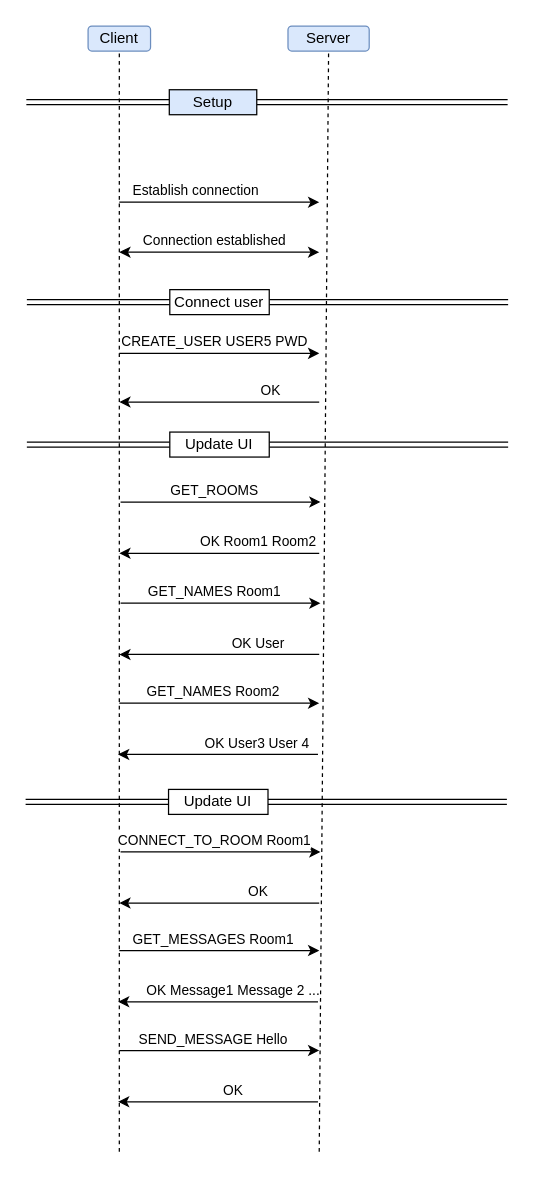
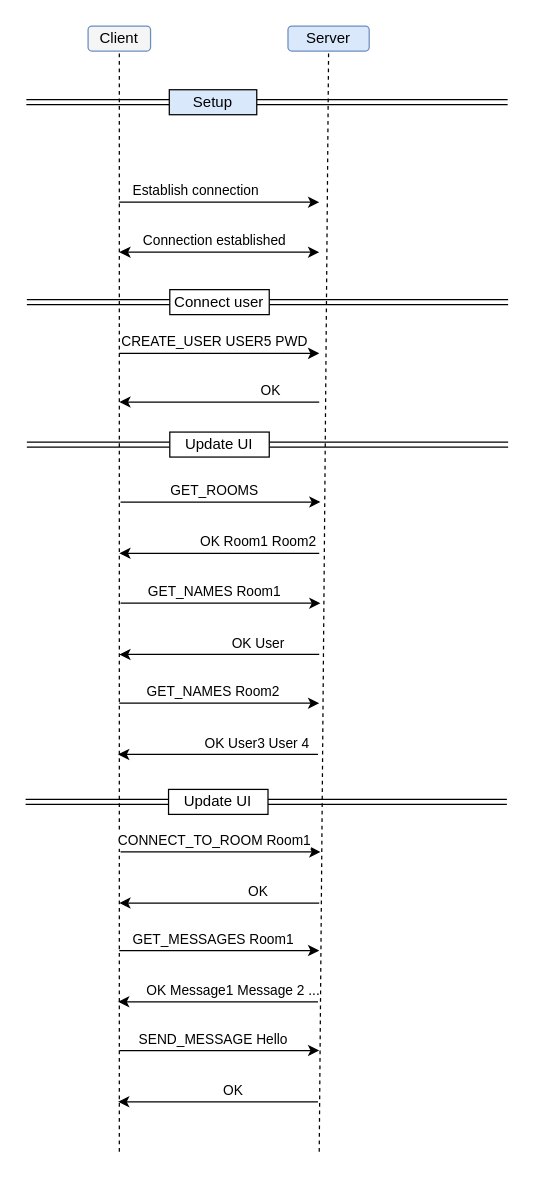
  <mxCell id="0" />
  <mxCell id="1" parent="0" />
  <mxCell id="2" value="" style="endArrow=none;dashed=1;html=1;rounded=0;entryX=0.5;entryY=1;entryDx=0;entryDy=0;" edge="1" parent="1" target="3"><mxGeometry width="50" height="50" relative="1" as="geometry"><mxPoint x="95" y="921" as="sourcePoint" /><mxPoint x="95" y="41" as="targetPoint" /></mxGeometry></mxCell>
- <mxCell id="3" value="Client" style="rounded=1;whiteSpace=wrap;html=1;fillColor=#dae8fc;strokeColor=#6c8ebf;" vertex="1" parent="1"><mxGeometry x="70" y="20" width="50" height="20" as="geometry" /></mxCell>
+ <mxCell id="3" value="Client" style="rounded=1;whiteSpace=wrap;html=1;fillColor=#f5f5f5;strokeColor=#6c8ebf;" vertex="1" parent="1"><mxGeometry x="70" y="20" width="50" height="20" as="geometry" /></mxCell>
  <mxCell id="4" value="" style="endArrow=none;dashed=1;html=1;rounded=0;entryX=0.5;entryY=1;entryDx=0;entryDy=0;" edge="1" parent="1" target="5"><mxGeometry width="50" height="50" relative="1" as="geometry"><mxPoint x="255" y="921" as="sourcePoint" /><mxPoint x="255" y="41" as="targetPoint" /></mxGeometry></mxCell>
  <mxCell id="5" value="Server" style="rounded=1;whiteSpace=wrap;html=1;fillColor=#dae8fc;strokeColor=#6c8ebf;" vertex="1" parent="1"><mxGeometry x="230" y="20" width="65" height="20" as="geometry" /></mxCell>
  <mxCell id="6" style="edgeStyle=orthogonalEdgeStyle;rounded=0;orthogonalLoop=1;jettySize=auto;html=1;exitX=1;exitY=0.5;exitDx=0;exitDy=0;endArrow=none;endFill=0;shape=link;" edge="1" parent="1" source="8"><mxGeometry relative="1" as="geometry"><mxPoint x="405.8" y="81" as="targetPoint" /></mxGeometry></mxCell>
  <mxCell id="7" style="edgeStyle=orthogonalEdgeStyle;rounded=0;orthogonalLoop=1;jettySize=auto;html=1;exitX=0;exitY=0.5;exitDx=0;exitDy=0;endArrow=none;endFill=0;shape=link;" edge="1" parent="1" source="8"><mxGeometry relative="1" as="geometry"><mxPoint x="20.6" y="81" as="targetPoint" /></mxGeometry></mxCell>
  <mxCell id="8" value="Setup" style="rounded=0;whiteSpace=wrap;html=1;fillColor=#dae8fc;" vertex="1" parent="1"><mxGeometry x="135" y="71" width="70" height="20" as="geometry" /></mxCell>
  <mxCell id="9" value="" style="endArrow=classic;html=1;rounded=0;" edge="1" parent="1"><mxGeometry width="50" height="50" relative="1" as="geometry"><mxPoint x="95" y="161" as="sourcePoint" /><mxPoint x="255" y="161" as="targetPoint" /></mxGeometry></mxCell>
  <mxCell id="10" value="Establish connection" style="edgeLabel;html=1;align=center;verticalAlign=middle;resizable=0;points=[];" vertex="1" connectable="0" parent="9"><mxGeometry x="0.463" y="1" relative="1" as="geometry"><mxPoint x="-57" y="-9" as="offset" /></mxGeometry></mxCell>
  <mxCell id="11" value="" style="endArrow=classic;startArrow=classic;html=1;rounded=0;" edge="1" parent="1"><mxGeometry width="50" height="50" relative="1" as="geometry"><mxPoint x="95" y="201" as="sourcePoint" /><mxPoint x="255" y="201" as="targetPoint" /></mxGeometry></mxCell>
  <mxCell id="12" value="Connection established" style="edgeLabel;html=1;align=center;verticalAlign=middle;resizable=0;points=[];" vertex="1" connectable="0" parent="11"><mxGeometry x="0.325" y="-2" relative="1" as="geometry"><mxPoint x="-31" y="-12" as="offset" /></mxGeometry></mxCell>
  <mxCell id="13" style="edgeStyle=orthogonalEdgeStyle;rounded=0;orthogonalLoop=1;jettySize=auto;html=1;exitX=1;exitY=0.5;exitDx=0;exitDy=0;endArrow=none;endFill=0;shape=link;" edge="1" parent="1" source="15"><mxGeometry relative="1" as="geometry"><mxPoint x="406.2" y="241" as="targetPoint" /></mxGeometry></mxCell>
  <mxCell id="14" style="edgeStyle=orthogonalEdgeStyle;rounded=0;orthogonalLoop=1;jettySize=auto;html=1;exitX=0;exitY=0.5;exitDx=0;exitDy=0;endArrow=none;endFill=0;shape=link;" edge="1" parent="1" source="15"><mxGeometry relative="1" as="geometry"><mxPoint x="21" y="241" as="targetPoint" /></mxGeometry></mxCell>
  <mxCell id="15" value="Connect user" style="rounded=0;whiteSpace=wrap;html=1;" vertex="1" parent="1"><mxGeometry x="135.4" y="231" width="79.6" height="20" as="geometry" /></mxCell>
  <mxCell id="16" value="" style="endArrow=classic;html=1;rounded=0;" edge="1" parent="1"><mxGeometry width="50" height="50" relative="1" as="geometry"><mxPoint x="95" y="282" as="sourcePoint" /><mxPoint x="255" y="282" as="targetPoint" /></mxGeometry></mxCell>
  <mxCell id="17" value="CREATE_USER USER5 PWD" style="edgeLabel;html=1;align=center;verticalAlign=middle;resizable=0;points=[];" vertex="1" connectable="0" parent="16"><mxGeometry x="0.463" y="1" relative="1" as="geometry"><mxPoint x="-42" y="-9" as="offset" /></mxGeometry></mxCell>
  <mxCell id="18" value="" style="endArrow=classic;html=1;rounded=0;" edge="1" parent="1"><mxGeometry width="50" height="50" relative="1" as="geometry"><mxPoint x="255" y="321" as="sourcePoint" /><mxPoint x="95" y="321" as="targetPoint" /></mxGeometry></mxCell>
  <mxCell id="19" value="OK" style="edgeLabel;html=1;align=center;verticalAlign=middle;resizable=0;points=[];" vertex="1" connectable="0" parent="18"><mxGeometry x="0.522" y="-3" relative="1" as="geometry"><mxPoint x="82" y="-7" as="offset" /></mxGeometry></mxCell>
  <mxCell id="20" value="" style="endArrow=classic;html=1;rounded=0;" edge="1" parent="1"><mxGeometry width="50" height="50" relative="1" as="geometry"><mxPoint x="96" y="401" as="sourcePoint" /><mxPoint x="256" y="401" as="targetPoint" /></mxGeometry></mxCell>
  <mxCell id="21" value="GET_ROOMS" style="edgeLabel;html=1;align=center;verticalAlign=middle;resizable=0;points=[];" vertex="1" connectable="0" parent="20"><mxGeometry x="0.463" y="1" relative="1" as="geometry"><mxPoint x="-43" y="-9" as="offset" /></mxGeometry></mxCell>
  <mxCell id="22" value="" style="endArrow=classic;html=1;rounded=0;" edge="1" parent="1"><mxGeometry width="50" height="50" relative="1" as="geometry"><mxPoint x="255" y="442" as="sourcePoint" /><mxPoint x="95" y="442" as="targetPoint" /></mxGeometry></mxCell>
  <mxCell id="23" value="OK Room1 Room2" style="edgeLabel;html=1;align=center;verticalAlign=middle;resizable=0;points=[];" vertex="1" connectable="0" parent="22"><mxGeometry x="0.522" y="-3" relative="1" as="geometry"><mxPoint x="72" y="-7" as="offset" /></mxGeometry></mxCell>
  <mxCell id="24" value="" style="endArrow=classic;html=1;rounded=0;" edge="1" parent="1"><mxGeometry width="50" height="50" relative="1" as="geometry"><mxPoint x="96" y="482" as="sourcePoint" /><mxPoint x="256" y="482" as="targetPoint" /></mxGeometry></mxCell>
  <mxCell id="25" value="GET_NAMES Room1" style="edgeLabel;html=1;align=center;verticalAlign=middle;resizable=0;points=[];" vertex="1" connectable="0" parent="24"><mxGeometry x="0.463" y="1" relative="1" as="geometry"><mxPoint x="-43" y="-9" as="offset" /></mxGeometry></mxCell>
  <mxCell id="26" value="" style="endArrow=classic;html=1;rounded=0;" edge="1" parent="1"><mxGeometry width="50" height="50" relative="1" as="geometry"><mxPoint x="255" y="523" as="sourcePoint" /><mxPoint x="95" y="523" as="targetPoint" /></mxGeometry></mxCell>
  <mxCell id="27" value="OK User" style="edgeLabel;html=1;align=center;verticalAlign=middle;resizable=0;points=[];" vertex="1" connectable="0" parent="26"><mxGeometry x="0.522" y="-3" relative="1" as="geometry"><mxPoint x="72" y="-7" as="offset" /></mxGeometry></mxCell>
  <mxCell id="28" value="" style="endArrow=classic;html=1;rounded=0;" edge="1" parent="1"><mxGeometry width="50" height="50" relative="1" as="geometry"><mxPoint x="95" y="562" as="sourcePoint" /><mxPoint x="255" y="562" as="targetPoint" /></mxGeometry></mxCell>
  <mxCell id="29" value="GET_NAMES Room2" style="edgeLabel;html=1;align=center;verticalAlign=middle;resizable=0;points=[];" vertex="1" connectable="0" parent="28"><mxGeometry x="0.463" y="1" relative="1" as="geometry"><mxPoint x="-43" y="-9" as="offset" /></mxGeometry></mxCell>
  <mxCell id="30" value="" style="endArrow=classic;html=1;rounded=0;" edge="1" parent="1"><mxGeometry width="50" height="50" relative="1" as="geometry"><mxPoint x="254" y="603" as="sourcePoint" /><mxPoint x="94" y="603" as="targetPoint" /></mxGeometry></mxCell>
  <mxCell id="31" value="OK User3 User 4" style="edgeLabel;html=1;align=center;verticalAlign=middle;resizable=0;points=[];" vertex="1" connectable="0" parent="30"><mxGeometry x="0.522" y="-3" relative="1" as="geometry"><mxPoint x="72" y="-7" as="offset" /></mxGeometry></mxCell>
  <mxCell id="32" style="edgeStyle=orthogonalEdgeStyle;rounded=0;orthogonalLoop=1;jettySize=auto;html=1;exitX=1;exitY=0.5;exitDx=0;exitDy=0;endArrow=none;endFill=0;shape=link;" edge="1" parent="1" source="34"><mxGeometry relative="1" as="geometry"><mxPoint x="406.2" y="355" as="targetPoint" /></mxGeometry></mxCell>
  <mxCell id="33" style="edgeStyle=orthogonalEdgeStyle;rounded=0;orthogonalLoop=1;jettySize=auto;html=1;exitX=0;exitY=0.5;exitDx=0;exitDy=0;endArrow=none;endFill=0;shape=link;" edge="1" parent="1" source="34"><mxGeometry relative="1" as="geometry"><mxPoint x="21" y="355" as="targetPoint" /></mxGeometry></mxCell>
  <mxCell id="34" value="Update UI" style="rounded=0;whiteSpace=wrap;html=1;" vertex="1" parent="1"><mxGeometry x="135.4" y="345" width="79.6" height="20" as="geometry" /></mxCell>
  <mxCell id="35" style="edgeStyle=orthogonalEdgeStyle;rounded=0;orthogonalLoop=1;jettySize=auto;html=1;exitX=1;exitY=0.5;exitDx=0;exitDy=0;endArrow=none;endFill=0;shape=link;" edge="1" parent="1" source="37"><mxGeometry relative="1" as="geometry"><mxPoint x="405.2" y="641" as="targetPoint" /></mxGeometry></mxCell>
  <mxCell id="36" style="edgeStyle=orthogonalEdgeStyle;rounded=0;orthogonalLoop=1;jettySize=auto;html=1;exitX=0;exitY=0.5;exitDx=0;exitDy=0;endArrow=none;endFill=0;shape=link;" edge="1" parent="1" source="37"><mxGeometry relative="1" as="geometry"><mxPoint x="20" y="641" as="targetPoint" /></mxGeometry></mxCell>
  <mxCell id="37" value="Update UI" style="rounded=0;whiteSpace=wrap;html=1;" vertex="1" parent="1"><mxGeometry x="134.4" y="631" width="79.6" height="20" as="geometry" /></mxCell>
  <mxCell id="38" value="" style="endArrow=classic;html=1;rounded=0;" edge="1" parent="1"><mxGeometry width="50" height="50" relative="1" as="geometry"><mxPoint x="96" y="681" as="sourcePoint" /><mxPoint x="256" y="681" as="targetPoint" /></mxGeometry></mxCell>
  <mxCell id="39" value="CONNECT_TO_ROOM Room1" style="edgeLabel;html=1;align=center;verticalAlign=middle;resizable=0;points=[];" vertex="1" connectable="0" parent="38"><mxGeometry x="0.463" y="1" relative="1" as="geometry"><mxPoint x="-43" y="-9" as="offset" /></mxGeometry></mxCell>
  <mxCell id="40" value="" style="endArrow=classic;html=1;rounded=0;" edge="1" parent="1"><mxGeometry width="50" height="50" relative="1" as="geometry"><mxPoint x="255" y="722" as="sourcePoint" /><mxPoint x="95" y="722" as="targetPoint" /></mxGeometry></mxCell>
  <mxCell id="41" value="OK" style="edgeLabel;html=1;align=center;verticalAlign=middle;resizable=0;points=[];" vertex="1" connectable="0" parent="40"><mxGeometry x="0.522" y="-3" relative="1" as="geometry"><mxPoint x="72" y="-7" as="offset" /></mxGeometry></mxCell>
  <mxCell id="42" value="" style="endArrow=classic;html=1;rounded=0;" edge="1" parent="1"><mxGeometry width="50" height="50" relative="1" as="geometry"><mxPoint x="95" y="760" as="sourcePoint" /><mxPoint x="255" y="760" as="targetPoint" /></mxGeometry></mxCell>
  <mxCell id="43" value="GET_MESSAGES Room1" style="edgeLabel;html=1;align=center;verticalAlign=middle;resizable=0;points=[];" vertex="1" connectable="0" parent="42"><mxGeometry x="0.463" y="1" relative="1" as="geometry"><mxPoint x="-43" y="-9" as="offset" /></mxGeometry></mxCell>
  <mxCell id="44" value="" style="endArrow=classic;html=1;rounded=0;" edge="1" parent="1"><mxGeometry width="50" height="50" relative="1" as="geometry"><mxPoint x="254" y="801" as="sourcePoint" /><mxPoint x="94" y="801" as="targetPoint" /></mxGeometry></mxCell>
  <mxCell id="45" value="OK Message1 Message 2 ..." style="edgeLabel;html=1;align=center;verticalAlign=middle;resizable=0;points=[];" vertex="1" connectable="0" parent="44"><mxGeometry x="0.522" y="-3" relative="1" as="geometry"><mxPoint x="53" y="-7" as="offset" /></mxGeometry></mxCell>
  <mxCell id="46" value="" style="endArrow=classic;html=1;rounded=0;" edge="1" parent="1"><mxGeometry width="50" height="50" relative="1" as="geometry"><mxPoint x="95" y="840" as="sourcePoint" /><mxPoint x="255" y="840" as="targetPoint" /></mxGeometry></mxCell>
  <mxCell id="47" value="SEND_MESSAGE Hello" style="edgeLabel;html=1;align=center;verticalAlign=middle;resizable=0;points=[];" vertex="1" connectable="0" parent="46"><mxGeometry x="0.463" y="1" relative="1" as="geometry"><mxPoint x="-43" y="-9" as="offset" /></mxGeometry></mxCell>
  <mxCell id="48" value="" style="endArrow=classic;html=1;rounded=0;" edge="1" parent="1"><mxGeometry width="50" height="50" relative="1" as="geometry"><mxPoint x="254" y="881" as="sourcePoint" /><mxPoint x="94" y="881" as="targetPoint" /></mxGeometry></mxCell>
  <mxCell id="49" value="OK" style="edgeLabel;html=1;align=center;verticalAlign=middle;resizable=0;points=[];" vertex="1" connectable="0" parent="48"><mxGeometry x="0.522" y="-3" relative="1" as="geometry"><mxPoint x="53" y="-7" as="offset" /></mxGeometry></mxCell>
